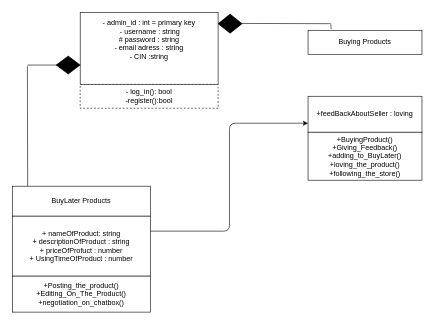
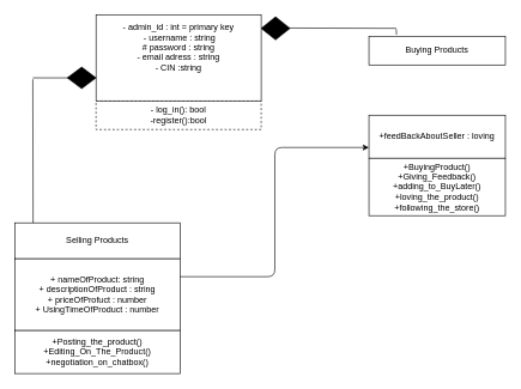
  <mxCell id="0" />
  <mxCell id="1" parent="0" />
  <mxCell id="2" value="- log_in(): bool&lt;br&gt;-register():bool" style="rounded=0;whiteSpace=wrap;html=1;dashed=1;" parent="1" vertex="1"><mxGeometry x="133" y="140" width="230" height="40" as="geometry" /></mxCell>
  <mxCell id="3" value="- admin_id : int = primary key&lt;br&gt;&amp;nbsp;- username : string&lt;br&gt;# password : string&lt;br&gt;- email adress : string&lt;br&gt;- CIN :string&lt;br&gt;&lt;br&gt;&amp;nbsp;" style="rounded=0;whiteSpace=wrap;html=1;" parent="1" vertex="1"><mxGeometry x="133" y="20" width="230" height="120" as="geometry" /></mxCell>
  <mxCell id="4" value="Buying Products" style="rounded=0;whiteSpace=wrap;html=1;" parent="1" vertex="1"><mxGeometry x="513" y="50" width="190" height="40" as="geometry" /></mxCell>
  <mxCell id="5" value="+feedBackAboutSeller : loving" style="rounded=0;whiteSpace=wrap;html=1;" parent="1" vertex="1"><mxGeometry x="513" y="160" width="190" height="60" as="geometry" /></mxCell>
  <mxCell id="6" value="+BuyingProduct()&lt;br&gt;+Giving_Feedback()&lt;br&gt;+adding_to_BuyLater()&lt;br&gt;+loving_the_product()&lt;br&gt;+following_the_store()" style="rounded=0;whiteSpace=wrap;html=1;" parent="1" vertex="1"><mxGeometry x="513" y="220" width="190" height="80" as="geometry" /></mxCell>
- <mxCell id="7" value="BuyLater Products" style="rounded=0;whiteSpace=wrap;html=1;" parent="1" vertex="1"><mxGeometry x="20" y="310" width="230" height="50" as="geometry" /></mxCell>
+ <mxCell id="7" value="Selling Products" style="rounded=0;whiteSpace=wrap;html=1;" parent="1" vertex="1"><mxGeometry x="20" y="310" width="230" height="50" as="geometry" /></mxCell>
  <mxCell id="8" value="+ nameOfProduct: string&lt;br&gt;+ descriptionOfProduct : string&lt;br&gt;+ priceOfProfuct : number&lt;br&gt;+ UsingTimeOfProduct : number" style="rounded=0;whiteSpace=wrap;html=1;" parent="1" vertex="1"><mxGeometry x="20" y="360" width="230" height="100" as="geometry" /></mxCell>
  <mxCell id="9" value="+Posting_the_product()&lt;br&gt;+Editing_On_The_Product()&lt;br&gt;+negotiation_on_chatbox()" style="rounded=0;whiteSpace=wrap;html=1;" parent="1" vertex="1"><mxGeometry x="20" y="460" width="230" height="60" as="geometry" /></mxCell>
  <mxCell id="10" value="" style="edgeStyle=elbowEdgeStyle;elbow=horizontal;endArrow=classic;html=1;entryX=0;entryY=0.75;entryDx=0;entryDy=0;exitX=1;exitY=0.25;exitDx=0;exitDy=0;" parent="1" source="8" target="5" edge="1"><mxGeometry width="50" height="50" relative="1" as="geometry"><mxPoint x="363" y="385" as="sourcePoint" /><mxPoint x="413" y="335" as="targetPoint" /></mxGeometry></mxCell>
  <mxCell id="11" value="" style="endArrow=none;html=1;exitX=0.202;exitY=-0.053;exitDx=0;exitDy=0;exitPerimeter=0;" parent="1" source="4" edge="1"><mxGeometry width="50" height="50" relative="1" as="geometry"><mxPoint x="493" y="70" as="sourcePoint" /><mxPoint x="551" y="40" as="targetPoint" /><Array as="points" /></mxGeometry></mxCell>
  <mxCell id="12" value="" style="endArrow=none;html=1;exitX=0.85;exitY=0.549;exitDx=0;exitDy=0;exitPerimeter=0;" parent="1" edge="1"><mxGeometry width="50" height="50" relative="1" as="geometry"><mxPoint x="397" y="38.568" as="sourcePoint" /><mxPoint x="551" y="39" as="targetPoint" /></mxGeometry></mxCell>
  <mxCell id="13" value="" style="shape=mxgraph.bpmn.shape;html=1;verticalLabelPosition=bottom;labelBackgroundColor=#ffffff;verticalAlign=top;align=center;perimeter=rhombusPerimeter;background=gateway;outlineConnect=0;outline=end;symbol=terminate;fillColor=#000000;" parent="1" vertex="1"><mxGeometry x="363" y="23" width="40" height="32" as="geometry" /></mxCell>
  <mxCell id="14" value="" style="endArrow=none;html=1;exitX=0.202;exitY=-0.053;exitDx=0;exitDy=0;exitPerimeter=0;" parent="1" edge="1"><mxGeometry width="50" height="50" relative="1" as="geometry"><mxPoint x="45.38" y="309.88" as="sourcePoint" /><mxPoint x="45" y="110" as="targetPoint" /><Array as="points" /></mxGeometry></mxCell>
  <mxCell id="15" value="" style="shape=mxgraph.bpmn.shape;html=1;verticalLabelPosition=bottom;labelBackgroundColor=#ffffff;verticalAlign=top;align=center;perimeter=rhombusPerimeter;background=gateway;outlineConnect=0;outline=end;symbol=terminate;fillColor=#000000;" parent="1" vertex="1"><mxGeometry x="93" y="93" width="40" height="30" as="geometry" /></mxCell>
  <mxCell id="16" value="" style="endArrow=none;html=1;" parent="1" edge="1"><mxGeometry width="50" height="50" relative="1" as="geometry"><mxPoint x="115" y="108" as="sourcePoint" /><mxPoint x="45" y="108" as="targetPoint" /></mxGeometry></mxCell>
